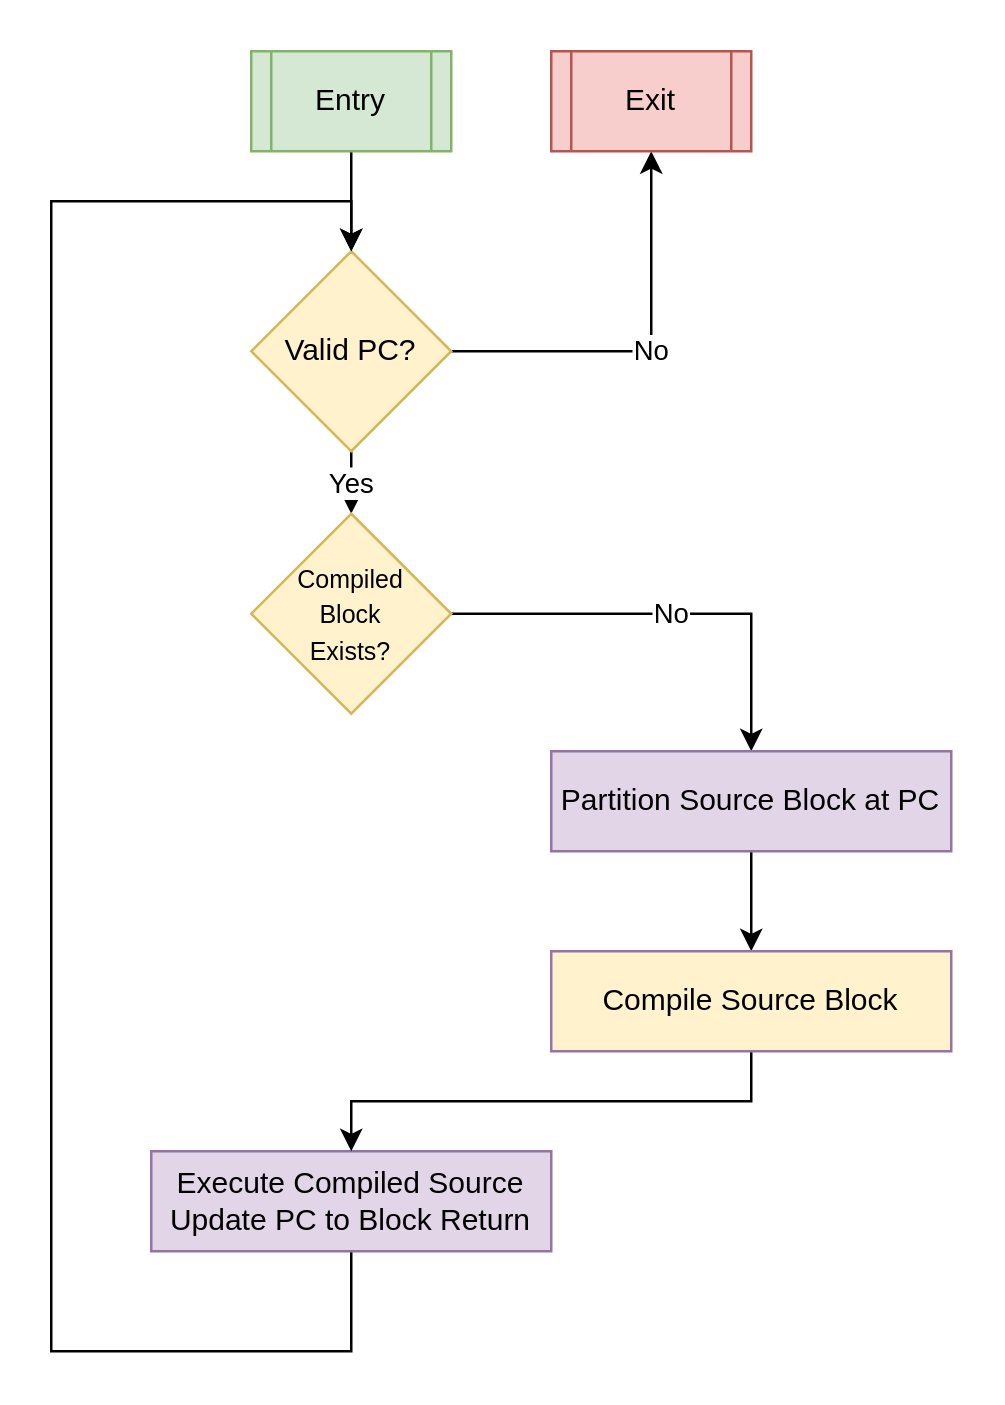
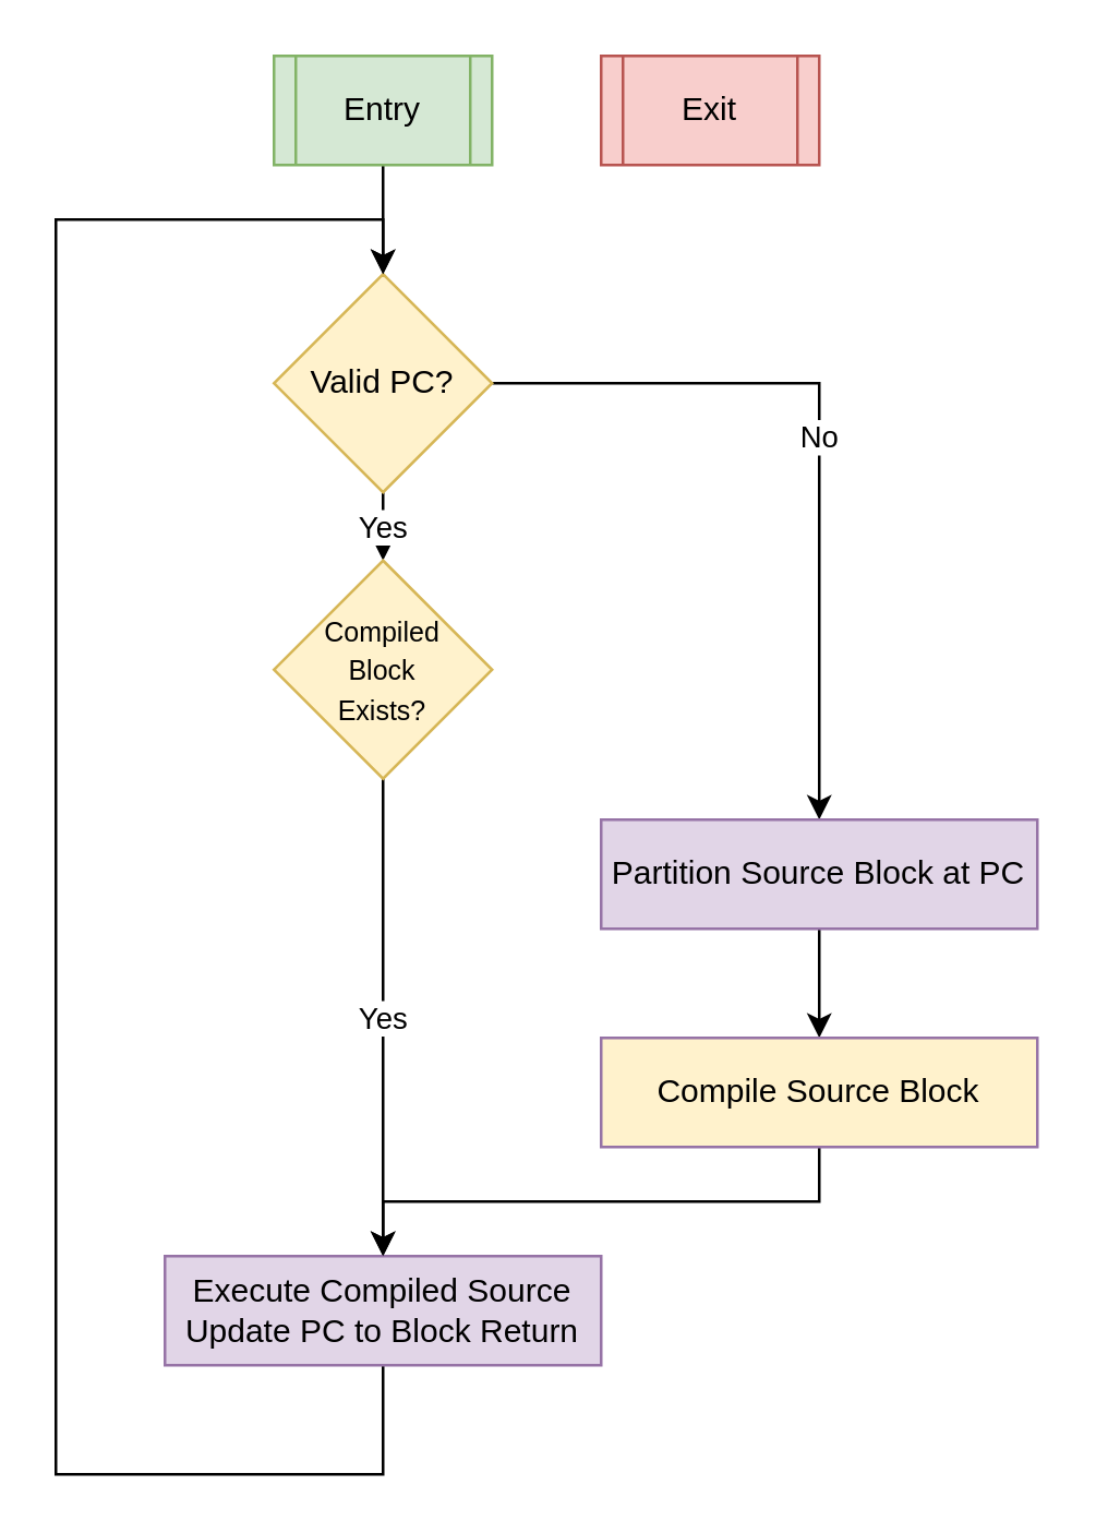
  <mxCell id="0" />
  <mxCell id="1" parent="0" />
- <mxCell id="2" value="No" style="edgeStyle=orthogonalEdgeStyle;rounded=0;orthogonalLoop=1;jettySize=auto;html=1;exitX=1;exitY=0.5;exitDx=0;exitDy=0;entryX=0.5;entryY=1;entryDx=0;entryDy=0;" edge="1" parent="1" source="4" target="15"><mxGeometry relative="1" as="geometry" /></mxCell>
+ <mxCell id="2" value="No" style="edgeStyle=orthogonalEdgeStyle;rounded=0;orthogonalLoop=1;jettySize=auto;html=1;exitX=1;exitY=0.5;exitDx=0;exitDy=0;" edge="1" parent="1" source="4" target="8"><mxGeometry relative="1" as="geometry" /></mxCell>
  <mxCell id="3" value="Yes" style="edgeStyle=orthogonalEdgeStyle;rounded=0;orthogonalLoop=1;jettySize=auto;html=1;exitX=0.5;exitY=1;exitDx=0;exitDy=0;entryX=0.5;entryY=0;entryDx=0;entryDy=0;" edge="1" parent="1" source="4" target="16"><mxGeometry relative="1" as="geometry"><mxPoint x="140" y="220" as="targetPoint" /></mxGeometry></mxCell>
  <mxCell id="4" value="Valid PC?" style="rhombus;whiteSpace=wrap;html=1;fillColor=#fff2cc;strokeColor=#d6b656;" vertex="1" parent="1"><mxGeometry x="100" y="100" width="80" height="80" as="geometry" /></mxCell>
- <mxCell id="5" value="No" style="edgeStyle=orthogonalEdgeStyle;rounded=0;orthogonalLoop=1;jettySize=auto;html=1;exitX=1;exitY=0.5;exitDx=0;exitDy=0;entryX=0.5;entryY=0;entryDx=0;entryDy=0;" edge="1" parent="1" source="16" target="8"><mxGeometry relative="1" as="geometry"><mxPoint x="180" y="260" as="sourcePoint" /></mxGeometry></mxCell>
+ <mxCell id="6" value="Yes" style="edgeStyle=orthogonalEdgeStyle;rounded=0;orthogonalLoop=1;jettySize=auto;html=1;exitX=0.5;exitY=1;exitDx=0;exitDy=0;entryX=0.5;entryY=0;entryDx=0;entryDy=0;" edge="1" parent="1" source="16" target="10"><mxGeometry relative="1" as="geometry"><mxPoint x="140" y="300" as="sourcePoint" /></mxGeometry></mxCell>
  <mxCell id="7" style="edgeStyle=orthogonalEdgeStyle;rounded=0;orthogonalLoop=1;jettySize=auto;html=1;exitX=0.5;exitY=1;exitDx=0;exitDy=0;entryX=0.5;entryY=0;entryDx=0;entryDy=0;" edge="1" parent="1" source="8" target="12"><mxGeometry relative="1" as="geometry" /></mxCell>
  <mxCell id="8" value="Partition Source Block at PC" style="rounded=0;whiteSpace=wrap;html=1;fillColor=#e1d5e7;strokeColor=#9673a6;" vertex="1" parent="1"><mxGeometry x="220" y="300" width="160" height="40" as="geometry" /></mxCell>
  <mxCell id="9" style="edgeStyle=orthogonalEdgeStyle;rounded=0;orthogonalLoop=1;jettySize=auto;html=1;exitX=0.5;exitY=1;exitDx=0;exitDy=0;entryX=0.5;entryY=0;entryDx=0;entryDy=0;" edge="1" parent="1" source="10" target="4"><mxGeometry relative="1" as="geometry"><Array as="points"><mxPoint x="140" y="540" /><mxPoint x="20" y="540" /><mxPoint x="20" y="80" /><mxPoint x="140" y="80" /></Array></mxGeometry></mxCell>
  <mxCell id="10" value="Execute Compiled Source&lt;br&gt;Update PC to Block Return" style="rounded=0;whiteSpace=wrap;html=1;fillColor=#e1d5e7;strokeColor=#9673a6;" vertex="1" parent="1"><mxGeometry x="60" y="460" width="160" height="40" as="geometry" /></mxCell>
  <mxCell id="11" style="edgeStyle=orthogonalEdgeStyle;rounded=0;orthogonalLoop=1;jettySize=auto;html=1;exitX=0.5;exitY=1;exitDx=0;exitDy=0;entryX=0.5;entryY=0;entryDx=0;entryDy=0;" edge="1" parent="1" source="12" target="10"><mxGeometry relative="1" as="geometry" /></mxCell>
  <mxCell id="12" value="Compile Source Block" style="rounded=0;whiteSpace=wrap;html=1;fillColor=#fff2cc;strokeColor=#9673a6;" vertex="1" parent="1"><mxGeometry x="220" y="380" width="160" height="40" as="geometry" /></mxCell>
  <mxCell id="13" style="edgeStyle=orthogonalEdgeStyle;rounded=0;orthogonalLoop=1;jettySize=auto;html=1;exitX=0.5;exitY=1;exitDx=0;exitDy=0;entryX=0.5;entryY=0;entryDx=0;entryDy=0;" edge="1" parent="1" source="14" target="4"><mxGeometry relative="1" as="geometry" /></mxCell>
  <mxCell id="14" value="Entry" style="shape=process;whiteSpace=wrap;html=1;backgroundOutline=1;fillColor=#d5e8d4;strokeColor=#82b366;" vertex="1" parent="1"><mxGeometry x="100" y="20" width="80" height="40" as="geometry" /></mxCell>
  <mxCell id="15" value="Exit" style="shape=process;whiteSpace=wrap;html=1;backgroundOutline=1;fillColor=#f8cecc;strokeColor=#b85450;" vertex="1" parent="1"><mxGeometry x="220" y="20" width="80" height="40" as="geometry" /></mxCell>
  <mxCell id="16" value="&lt;font style=&quot;font-size: 10px&quot;&gt;Compiled&lt;br&gt;Block&lt;br&gt;Exists?&lt;/font&gt;" style="rhombus;whiteSpace=wrap;html=1;fillColor=#fff2cc;strokeColor=#d6b656;" vertex="1" parent="1"><mxGeometry x="100" y="205" width="80" height="80" as="geometry" /></mxCell>
